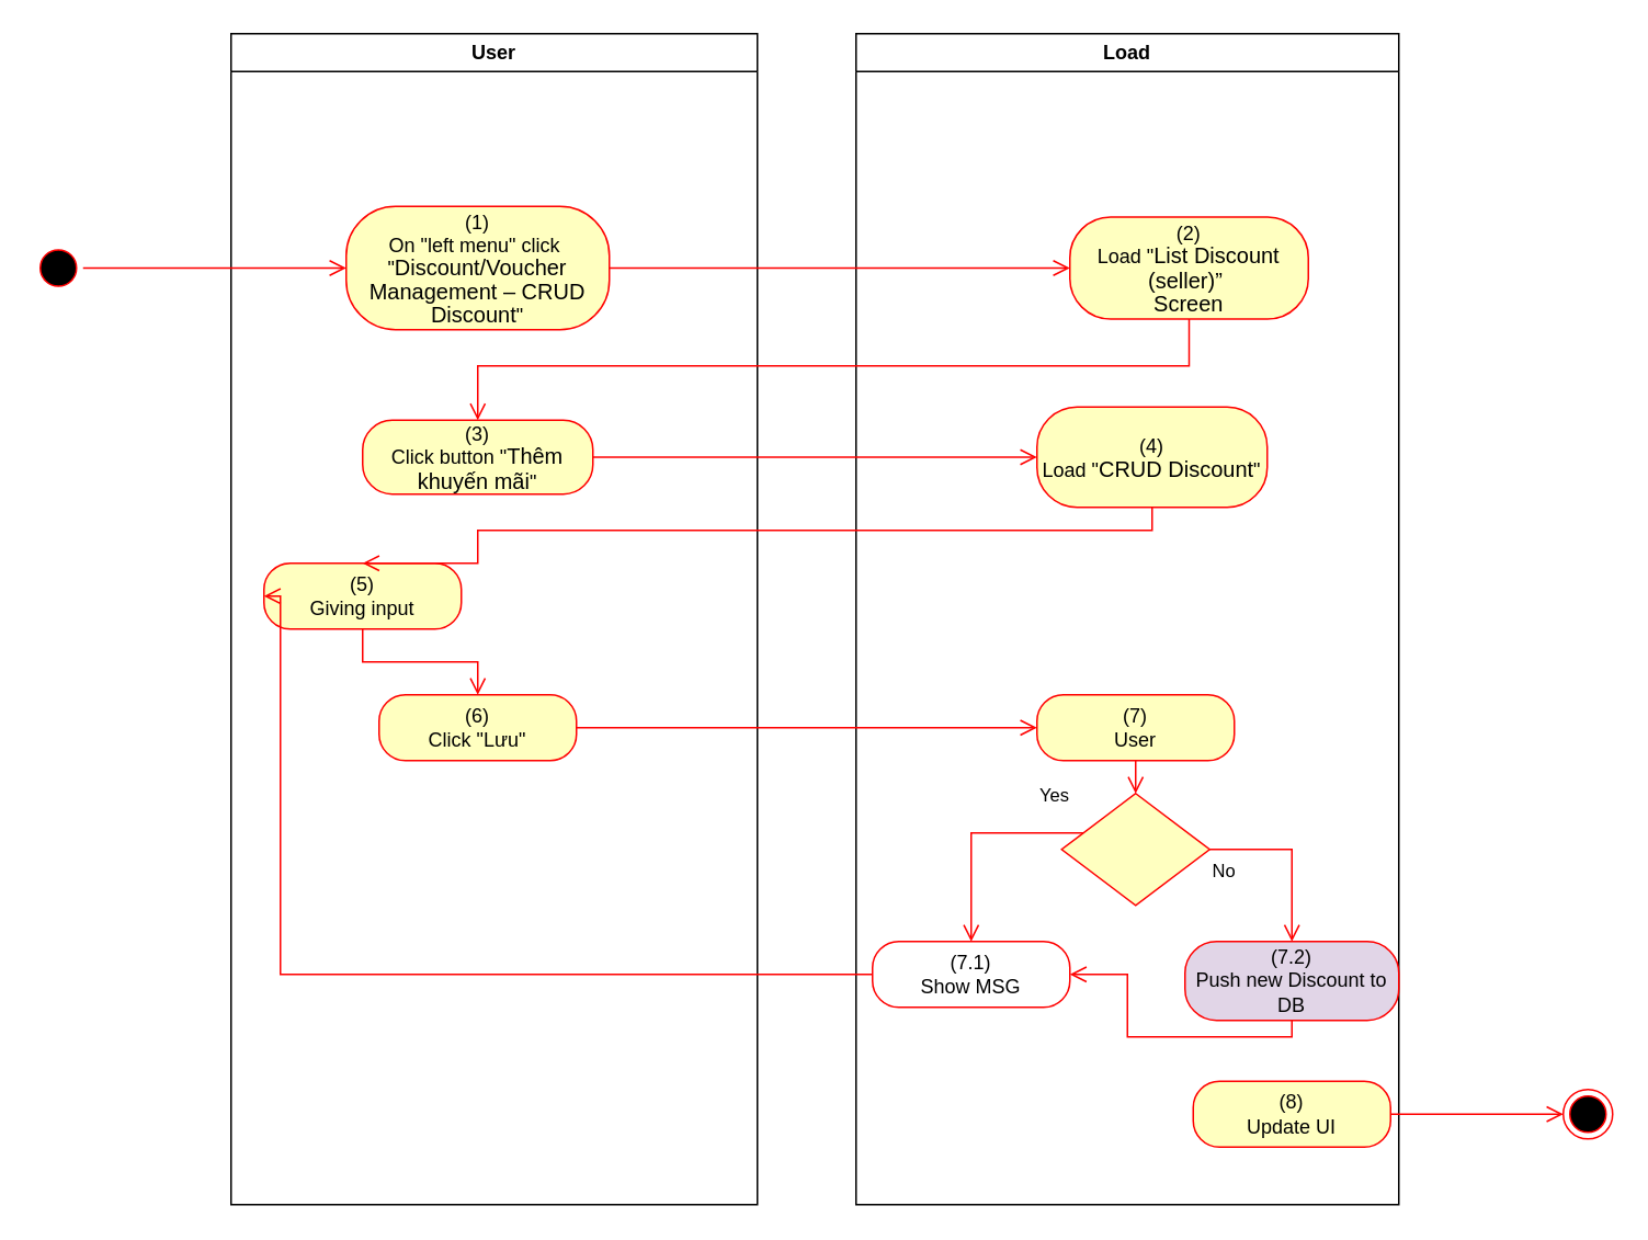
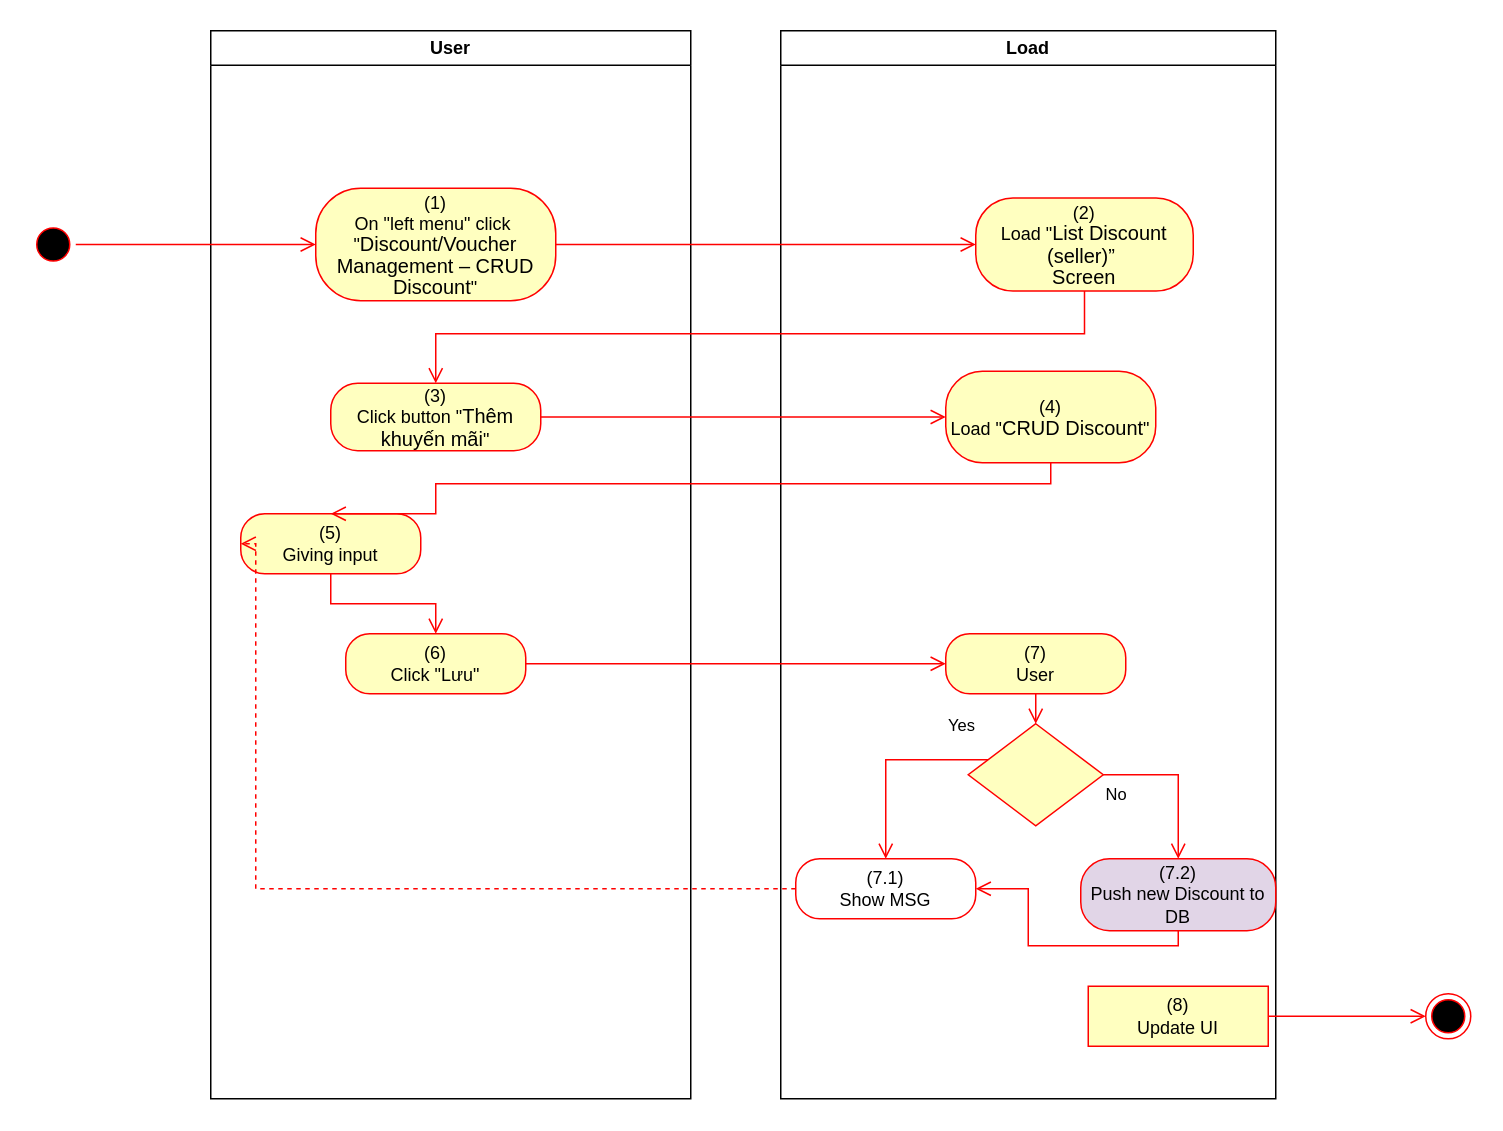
  <mxCell id="0" />
  <mxCell id="1" parent="0" />
  <mxCell id="2" value="User" style="swimlane;whiteSpace=wrap" vertex="1" parent="1"><mxGeometry x="140" y="20" width="320" height="712" as="geometry"><mxRectangle x="120" y="128" width="60" height="23" as="alternateBounds" /></mxGeometry></mxCell>
  <mxCell id="3" value="(1)&lt;br style=&quot;padding: 0px ; margin: 0px&quot;&gt;On &quot;left menu&quot; click&amp;nbsp;&lt;br style=&quot;padding: 0px ; margin: 0px&quot;&gt;&quot;&lt;span lang=&quot;EN-GB&quot; style=&quot;font-size: 10pt ; line-height: 14.267px ; font-family: &amp;#34;arial&amp;#34; , sans-serif&quot;&gt;Discount/Voucher&lt;br&gt;Management – CRUD Discount&lt;/span&gt;&quot;" style="rounded=1;whiteSpace=wrap;html=1;arcSize=40;fontColor=#000000;fillColor=#ffffc0;strokeColor=#ff0000;" vertex="1" parent="2"><mxGeometry x="70" y="105" width="160" height="75" as="geometry" /></mxCell>
  <mxCell id="4" value="(3)&lt;br&gt;Click button &quot;&lt;span lang=&quot;EN-GB&quot; style=&quot;font-size: 10.0pt ; line-height: 107% ; font-family: &amp;#34;arial&amp;#34; , sans-serif&quot;&gt;Thêm khuyến mãi&lt;/span&gt;&quot;" style="rounded=1;whiteSpace=wrap;html=1;arcSize=40;fontColor=#000000;fillColor=#ffffc0;strokeColor=#ff0000;" vertex="1" parent="2"><mxGeometry x="80" y="235" width="140" height="45" as="geometry" /></mxCell>
  <mxCell id="5" value="(6)&lt;br&gt;Click &quot;Lưu&quot;" style="rounded=1;whiteSpace=wrap;html=1;arcSize=40;fontColor=#000000;fillColor=#ffffc0;strokeColor=#ff0000;" vertex="1" parent="2"><mxGeometry x="90" y="402" width="120" height="40" as="geometry" /></mxCell>
  <mxCell id="6" value="(5)&lt;br&gt;Giving input" style="rounded=1;whiteSpace=wrap;html=1;arcSize=40;fontColor=#000000;fillColor=#ffffc0;strokeColor=#ff0000;" vertex="1" parent="2"><mxGeometry x="20" y="322" width="120" height="40" as="geometry" /></mxCell>
  <mxCell id="7" value="" style="edgeStyle=orthogonalEdgeStyle;html=1;verticalAlign=bottom;endArrow=open;endSize=8;strokeColor=#ff0000;rounded=0;entryX=0.5;entryY=0;entryDx=0;entryDy=0;" edge="1" parent="2" source="6" target="5"><mxGeometry relative="1" as="geometry"><mxPoint x="330" y="402" as="targetPoint" /></mxGeometry></mxCell>
  <mxCell id="8" value="Load" style="swimlane;whiteSpace=wrap;startSize=23;" vertex="1" parent="1"><mxGeometry x="520" y="20" width="330" height="712" as="geometry" /></mxCell>
  <mxCell id="9" value="(2)&lt;br&gt;Load &quot;&lt;span lang=&quot;EN-GB&quot; style=&quot;font-size: 10pt ; line-height: 14.267px ; font-family: &amp;#34;arial&amp;#34; , sans-serif&quot;&gt;&lt;span lang=&quot;EN-GB&quot; style=&quot;font-size: 10pt ; line-height: 14.267px&quot;&gt;List Discount (seller)”&amp;nbsp;&lt;/span&gt;&lt;br&gt;Screen&lt;/span&gt;" style="rounded=1;whiteSpace=wrap;html=1;arcSize=40;fontColor=#000000;fillColor=#ffffc0;strokeColor=#ff0000;" vertex="1" parent="8"><mxGeometry x="130" y="111.5" width="145" height="62" as="geometry" /></mxCell>
  <mxCell id="10" value="(7)&lt;br&gt;User" style="rounded=1;whiteSpace=wrap;html=1;arcSize=40;fontColor=#000000;fillColor=#ffffc0;strokeColor=#ff0000;" vertex="1" parent="8"><mxGeometry x="110" y="402" width="120" height="40" as="geometry" /></mxCell>
  <mxCell id="11" value="" style="edgeStyle=orthogonalEdgeStyle;html=1;verticalAlign=bottom;endArrow=open;endSize=8;strokeColor=#ff0000;rounded=0;entryX=0.5;entryY=0;entryDx=0;entryDy=0;" edge="1" parent="8" source="10" target="12"><mxGeometry relative="1" as="geometry"><mxPoint x="165" y="442" as="targetPoint" /></mxGeometry></mxCell>
  <mxCell id="12" value="" style="rhombus;whiteSpace=wrap;html=1;fillColor=#ffffc0;strokeColor=#ff0000;" vertex="1" parent="8"><mxGeometry x="125" y="462" width="90" height="68" as="geometry" /></mxCell>
  <mxCell id="13" value="No" style="edgeStyle=orthogonalEdgeStyle;html=1;align=left;verticalAlign=top;endArrow=open;endSize=8;strokeColor=#ff0000;rounded=0;exitX=1;exitY=0.5;exitDx=0;exitDy=0;" edge="1" parent="8" source="12" target="14"><mxGeometry x="-1" relative="1" as="geometry"><mxPoint x="170" y="552" as="targetPoint" /></mxGeometry></mxCell>
  <mxCell id="14" value="(7.2)&lt;br&gt;Push new Discount to DB" style="rounded=1;whiteSpace=wrap;html=1;arcSize=40;fontColor=#000000;fillColor=#e1d5e7;strokeColor=#ff0000;" vertex="1" parent="8"><mxGeometry x="200" y="552" width="130" height="48" as="geometry" /></mxCell>
- <mxCell id="15" value="(8)&lt;br&gt;Update UI" style="rounded=1;whiteSpace=wrap;html=1;arcSize=40;fontColor=#000000;fillColor=#ffffc0;strokeColor=#ff0000;" vertex="1" parent="8"><mxGeometry x="205" y="637" width="120" height="40" as="geometry" /></mxCell>
+ <mxCell id="15" value="(8)&lt;br&gt;Update UI" style="whiteSpace=wrap;html=1;arcSize=40;fontColor=#000000;fillColor=#ffffc0;strokeColor=#ff0000;rounded=0;" vertex="1" parent="8"><mxGeometry x="205" y="637" width="120" height="40" as="geometry" /></mxCell>
  <mxCell id="16" value="" style="edgeStyle=orthogonalEdgeStyle;html=1;verticalAlign=bottom;endArrow=open;endSize=8;strokeColor=#ff0000;rounded=0;exitX=0.5;exitY=1;exitDx=0;exitDy=0;" edge="1" parent="8" source="14" target="17"><mxGeometry relative="1" as="geometry"><mxPoint x="170" y="642" as="targetPoint" /></mxGeometry></mxCell>
  <mxCell id="17" value="(7.1)&lt;br&gt;Show MSG" style="rounded=1;whiteSpace=wrap;html=1;arcSize=40;fontColor=#000000;fillColor=#ffffff;strokeColor=#ff0000;" vertex="1" parent="8"><mxGeometry x="10" y="552" width="120" height="40" as="geometry" /></mxCell>
  <mxCell id="18" value="Yes" style="edgeStyle=orthogonalEdgeStyle;html=1;align=left;verticalAlign=bottom;endArrow=open;endSize=8;strokeColor=#ff0000;rounded=0;entryX=0.5;entryY=0;entryDx=0;entryDy=0;" edge="1" parent="8" source="12" target="17"><mxGeometry x="-0.579" y="-14" relative="1" as="geometry"><mxPoint x="70" y="552" as="targetPoint" /><Array as="points"><mxPoint x="70" y="486" /></Array><mxPoint as="offset" /></mxGeometry></mxCell>
  <mxCell id="19" value="(4)&lt;br&gt;Load &quot;&lt;span lang=&quot;EN-GB&quot; style=&quot;font-size: 10.0pt ; line-height: 107% ; font-family: &amp;#34;arial&amp;#34; , sans-serif&quot;&gt;CRUD Discount&lt;/span&gt;&quot;" style="rounded=1;whiteSpace=wrap;html=1;arcSize=40;fontColor=#000000;fillColor=#ffffc0;strokeColor=#ff0000;" vertex="1" parent="8"><mxGeometry x="110" y="227" width="140" height="61" as="geometry" /></mxCell>
  <mxCell id="20" value="" style="ellipse;html=1;shape=startState;fillColor=#000000;strokeColor=#ff0000;" vertex="1" parent="1"><mxGeometry x="20" y="147.5" width="30" height="30" as="geometry" /></mxCell>
  <mxCell id="21" value="" style="edgeStyle=orthogonalEdgeStyle;html=1;verticalAlign=bottom;endArrow=open;endSize=8;strokeColor=#ff0000;rounded=0;entryX=0;entryY=0.5;entryDx=0;entryDy=0;" edge="1" parent="1" source="20" target="3"><mxGeometry relative="1" as="geometry"><mxPoint x="200" y="145" as="targetPoint" /></mxGeometry></mxCell>
  <mxCell id="22" value="" style="edgeStyle=orthogonalEdgeStyle;html=1;verticalAlign=bottom;endArrow=open;endSize=8;strokeColor=#ff0000;rounded=0;entryX=0;entryY=0.5;entryDx=0;entryDy=0;" edge="1" parent="1" source="3" target="9"><mxGeometry relative="1" as="geometry"><mxPoint x="600" y="163" as="targetPoint" /></mxGeometry></mxCell>
  <mxCell id="23" value="" style="edgeStyle=orthogonalEdgeStyle;html=1;verticalAlign=bottom;endArrow=open;endSize=8;strokeColor=#ff0000;rounded=0;entryX=0.5;entryY=0;entryDx=0;entryDy=0;" edge="1" parent="1" source="9" target="4"><mxGeometry relative="1" as="geometry"><mxPoint x="685" y="242" as="targetPoint" /><Array as="points"><mxPoint x="723" y="222" /><mxPoint x="290" y="222" /></Array></mxGeometry></mxCell>
  <mxCell id="24" value="" style="edgeStyle=orthogonalEdgeStyle;html=1;verticalAlign=bottom;endArrow=open;endSize=8;strokeColor=#ff0000;rounded=0;entryX=0;entryY=0.5;entryDx=0;entryDy=0;" edge="1" parent="1" source="5" target="10"><mxGeometry relative="1" as="geometry"><mxPoint x="280" y="462" as="targetPoint" /></mxGeometry></mxCell>
  <mxCell id="25" value="" style="ellipse;html=1;shape=endState;fillColor=#000000;strokeColor=#ff0000;" vertex="1" parent="1"><mxGeometry x="950" y="662" width="30" height="30" as="geometry" /></mxCell>
  <mxCell id="26" value="" style="edgeStyle=orthogonalEdgeStyle;html=1;verticalAlign=bottom;endArrow=open;endSize=8;strokeColor=#ff0000;rounded=0;exitX=1;exitY=0.5;exitDx=0;exitDy=0;entryX=0;entryY=0.5;entryDx=0;entryDy=0;" edge="1" parent="1" source="15" target="25"><mxGeometry relative="1" as="geometry"><mxPoint x="820" y="652" as="targetPoint" /><mxPoint x="820" y="592" as="sourcePoint" /></mxGeometry></mxCell>
- <mxCell id="27" value="" style="edgeStyle=orthogonalEdgeStyle;html=1;verticalAlign=bottom;endArrow=open;endSize=8;strokeColor=#ff0000;rounded=0;entryX=0;entryY=0.5;entryDx=0;entryDy=0;" edge="1" parent="1" source="17" target="6"><mxGeometry relative="1" as="geometry"><mxPoint x="590" y="672" as="targetPoint" /><Array as="points"><mxPoint x="170" y="592" /><mxPoint x="170" y="362" /></Array></mxGeometry></mxCell>
+ <mxCell id="27" value="" style="edgeStyle=orthogonalEdgeStyle;html=1;verticalAlign=bottom;endArrow=open;endSize=8;strokeColor=#ff0000;rounded=0;entryX=0;entryY=0.5;entryDx=0;entryDy=0;dashed=1;" edge="1" parent="1" source="17" target="6"><mxGeometry relative="1" as="geometry"><mxPoint x="590" y="672" as="targetPoint" /><Array as="points"><mxPoint x="170" y="592" /><mxPoint x="170" y="362" /></Array></mxGeometry></mxCell>
  <mxCell id="28" value="" style="edgeStyle=orthogonalEdgeStyle;html=1;verticalAlign=bottom;endArrow=open;endSize=8;strokeColor=#ff0000;rounded=0;entryX=0;entryY=0.5;entryDx=0;entryDy=0;" edge="1" parent="1" source="4" target="19"><mxGeometry relative="1" as="geometry"><mxPoint x="280" y="355" as="targetPoint" /></mxGeometry></mxCell>
  <mxCell id="29" value="" style="edgeStyle=orthogonalEdgeStyle;html=1;verticalAlign=bottom;endArrow=open;endSize=8;strokeColor=#ff0000;rounded=0;entryX=0.5;entryY=0;entryDx=0;entryDy=0;" edge="1" parent="1" source="19" target="6"><mxGeometry relative="1" as="geometry"><mxPoint x="690" y="352" as="targetPoint" /><Array as="points"><mxPoint x="700" y="322" /><mxPoint x="290" y="322" /></Array></mxGeometry></mxCell>
